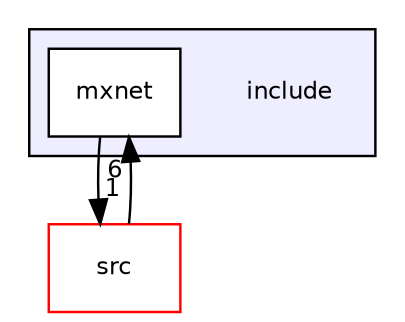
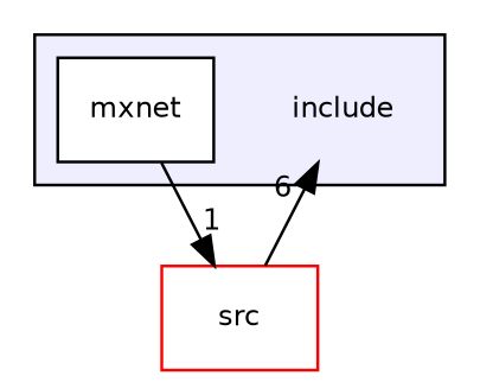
  digraph {
    compound=true
    node [fontname=Helvetica fontsize=10 shape=box fillcolor=white style=filled]
    edge [labeldistance=1.5 labelfontname=Helvetica labelfontsize=10]
    n1 [label=include shape=plaintext fillcolor="" style=""]
    n2 [color=black label=mxnet]
    n3 [color=red label=src]
    subgraph cluster_1 {
      bgcolor="#eeeeff"
      pencolor=black
      n1
      n2
    }
    n2 -> n3 [headlabel=1]
-   n3 -> n2 [headlabel=6]
+   n3 -> n1 [headlabel=6]
  }
